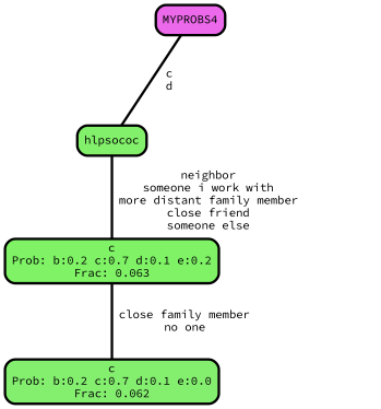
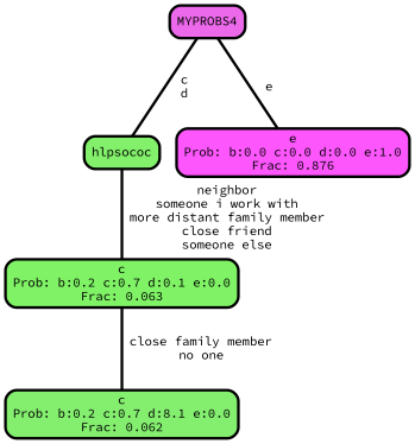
  graph {
    fontname="Source Code Pro"
    ranksep="0 equally"
    splines=straight
    node [color=black fontcolor=black fontname="Source Code Pro" penwidth=3 shape=box style="filled, rounded"]
    edge [color=black fontname="Source Code Pro" penwidth=3]
-   n1 [fillcolor="#7ff365" label="c\nProb: b:0.2 c:0.7 d:0.1 e:0.2\nFrac: 0.063"]
-   n2 [fillcolor="#84ee6f" label="c\nProb: b:0.2 c:0.7 d:0.1 e:0.0\nFrac: 0.062"]
+   n1 [fillcolor="#7ff365" label="c\nProb: b:0.2 c:0.7 d:0.1 e:0.0\nFrac: 0.063"]
+   n2 [fillcolor="#84ee6f" label="c\nProb: b:0.2 c:0.7 d:8.1 e:0.0\nFrac: 0.062"]
    n3 [fillcolor="#82f06a" label=hlpsococ]
    n4 [fillcolor="#ed69eb" label=MYPROBS4]
+   n5 [fillcolor="#fd56fd" label="e\nProb: b:0.0 c:0.0 d:0.0 e:1.0\nFrac: 0.876"]
    subgraph sub_1 {
      rank=same
    }
    n1 -- n2 [label=" close family member\n no one"]
    n3 -- n1 [label=" neighbor\n someone i work with\n more distant family member\n close friend\n someone else"]
    n4 -- n3 [label=" c\n d"]
+   n4 -- n5 [label=" e"]
  }
